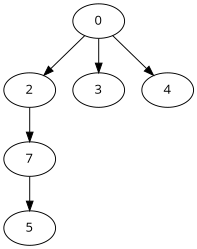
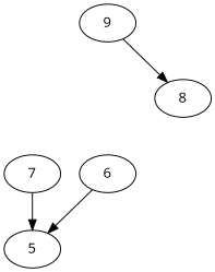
  digraph {
    fontname="Open Sans"
    node [fontname="Open Sans" weight=2]
    edge [fontname="Open Sans" weight=22]
-   0 [weight=10]
-   2 [weight=6]
-   3 [weight=7]
-   4 [weight=5]
+   0 [weight=10 label=9]
+   4 [weight=5 label=8]
    7
+   6
    5 [weight=9]
-   0 -> 2 [weight=51]
-   0 -> 3
    0 -> 4 [weight=44]
-   2 -> 7 [weight=15]
    7 -> 5 [weight=59]
+   6 -> 5
  }
